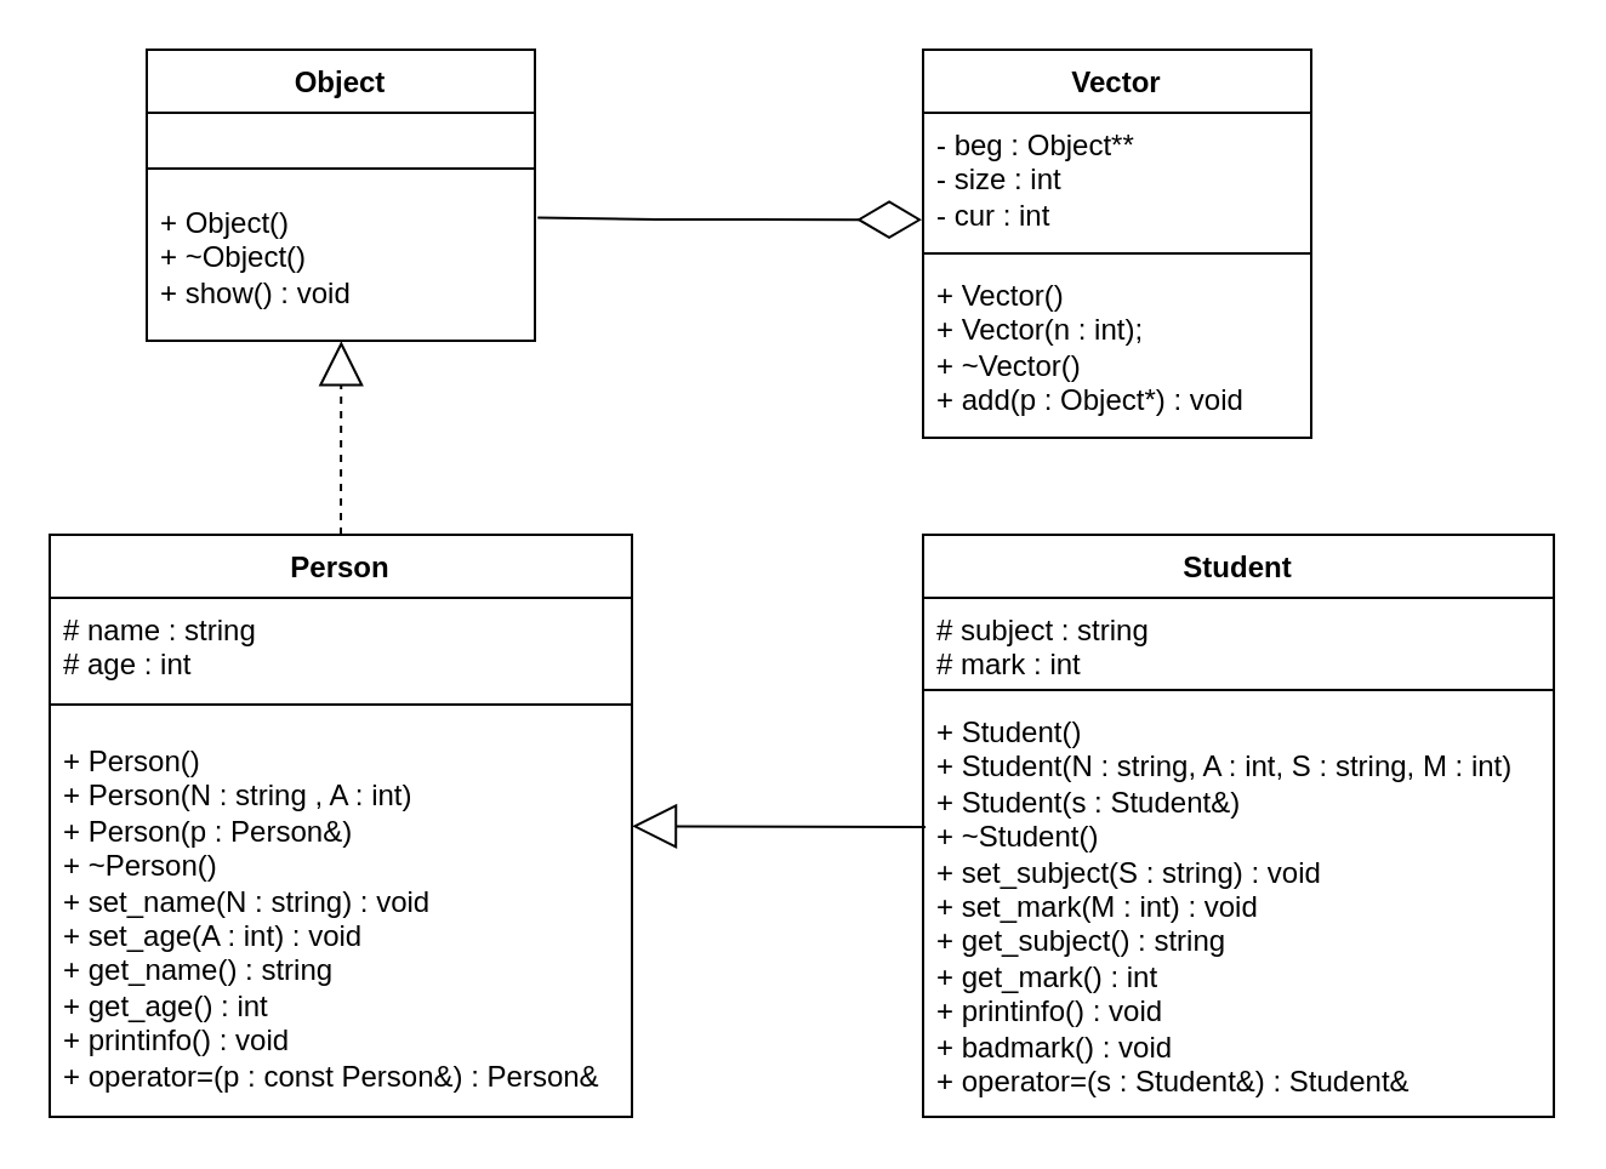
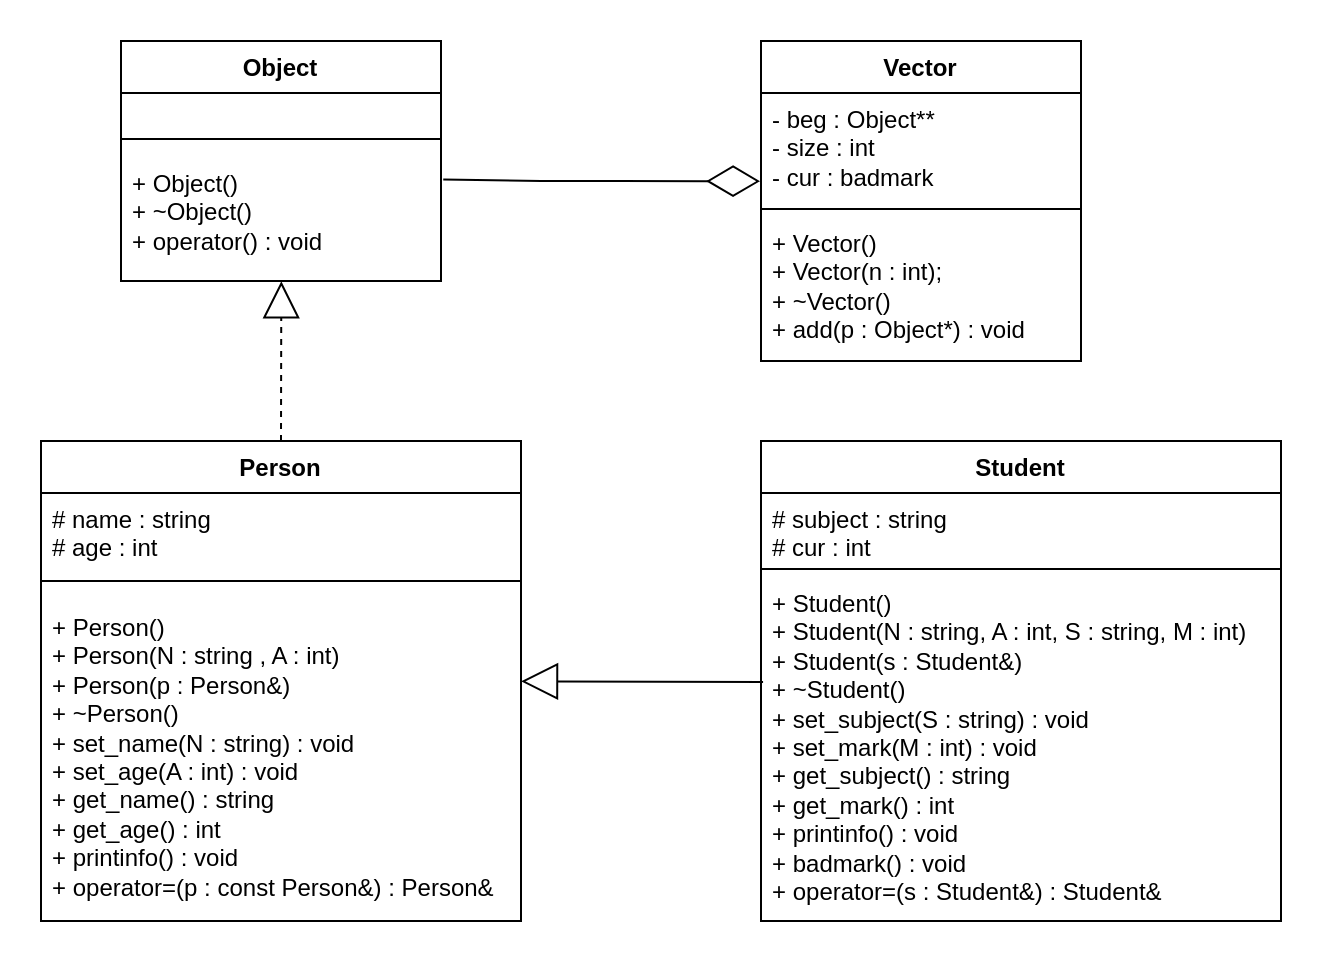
  <mxCell id="0" />
  <mxCell id="1" parent="0" />
  <mxCell id="2" value="Person" style="swimlane;fontStyle=1;align=center;verticalAlign=top;childLayout=stackLayout;horizontal=1;startSize=26;horizontalStack=0;resizeParent=1;resizeParentMax=0;resizeLast=0;collapsible=1;marginBottom=0;whiteSpace=wrap;html=1;" vertex="1" parent="1"><mxGeometry x="20" y="220" width="240" height="240" as="geometry"><mxRectangle x="120" y="40" width="50" height="40" as="alternateBounds" /></mxGeometry></mxCell>
  <mxCell id="3" value="#&amp;nbsp;name : string&lt;div&gt;# age : int&lt;/div&gt;" style="text;strokeColor=none;fillColor=none;align=left;verticalAlign=top;spacingLeft=4;spacingRight=4;overflow=hidden;rotatable=0;points=[[0,0.5],[1,0.5]];portConstraint=eastwest;whiteSpace=wrap;html=1;" vertex="1" parent="2"><mxGeometry y="26" width="240" height="34" as="geometry" /></mxCell>
  <mxCell id="4" value="" style="line;strokeWidth=1;fillColor=none;align=left;verticalAlign=middle;spacingTop=-1;spacingLeft=3;spacingRight=3;rotatable=0;labelPosition=right;points=[];portConstraint=eastwest;strokeColor=inherit;" vertex="1" parent="2"><mxGeometry y="60" width="240" height="20" as="geometry" /></mxCell>
  <mxCell id="5" value="&lt;div&gt;+ Person()&lt;/div&gt;&lt;div&gt;+ Person(N :&amp;nbsp;&lt;span style=&quot;background-color: initial;&quot;&gt;string&lt;/span&gt;&lt;span style=&quot;background-color: initial;&quot;&gt;&amp;nbsp;&lt;/span&gt;&lt;span style=&quot;background-color: initial;&quot;&gt;, A :&amp;nbsp;&lt;/span&gt;&lt;span style=&quot;background-color: initial;&quot;&gt;int&lt;/span&gt;&lt;span style=&quot;background-color: initial;&quot;&gt;)&lt;/span&gt;&lt;/div&gt;&lt;div&gt;+ Person(p :&amp;nbsp;&lt;span style=&quot;background-color: initial;&quot;&gt;Person&amp;amp;&lt;/span&gt;&lt;span style=&quot;background-color: initial;&quot;&gt;)&lt;/span&gt;&lt;/div&gt;&lt;div&gt;+ ~Person()&lt;/div&gt;&lt;div&gt;+ set_name(N :&amp;nbsp;&lt;span style=&quot;background-color: initial;&quot;&gt;string&lt;/span&gt;&lt;span style=&quot;background-color: initial;&quot;&gt;) :&amp;nbsp;&lt;/span&gt;&lt;span style=&quot;background-color: initial;&quot;&gt;void&lt;/span&gt;&lt;span style=&quot;background-color: initial;&quot;&gt;&amp;nbsp;&lt;/span&gt;&lt;/div&gt;&lt;div&gt;+ set_age(A :&amp;nbsp;&lt;span style=&quot;background-color: initial;&quot;&gt;int&lt;/span&gt;&lt;span style=&quot;background-color: initial;&quot;&gt;) :&amp;nbsp;&lt;/span&gt;&lt;span style=&quot;background-color: initial;&quot;&gt;void&lt;/span&gt;&lt;span style=&quot;background-color: initial;&quot;&gt;&amp;nbsp;&lt;/span&gt;&lt;/div&gt;&lt;div&gt;+ get_name() :&amp;nbsp;&lt;span style=&quot;background-color: initial;&quot;&gt;string&lt;/span&gt;&lt;/div&gt;&lt;div&gt;+ get_age() :&amp;nbsp;&lt;span style=&quot;background-color: initial;&quot;&gt;int&lt;/span&gt;&lt;span style=&quot;background-color: initial;&quot;&gt;&amp;nbsp;&lt;/span&gt;&lt;/div&gt;&lt;div&gt;+ printinfo() :&amp;nbsp;&lt;span style=&quot;background-color: initial;&quot;&gt;void&lt;/span&gt;&lt;span style=&quot;background-color: initial;&quot;&gt;&amp;nbsp;&lt;/span&gt;&lt;/div&gt;&lt;div&gt;+ operator=(p : const Person&amp;amp;) :&amp;nbsp;&lt;span style=&quot;background-color: initial;&quot;&gt;Person&amp;amp;&lt;/span&gt;&lt;/div&gt;" style="text;strokeColor=none;fillColor=none;align=left;verticalAlign=top;spacingLeft=4;spacingRight=4;overflow=hidden;rotatable=0;points=[[0,0.5],[1,0.5]];portConstraint=eastwest;whiteSpace=wrap;html=1;" vertex="1" parent="2"><mxGeometry y="80" width="240" height="160" as="geometry" /></mxCell>
  <mxCell id="6" value="Student" style="swimlane;fontStyle=1;align=center;verticalAlign=top;childLayout=stackLayout;horizontal=1;startSize=26;horizontalStack=0;resizeParent=1;resizeParentMax=0;resizeLast=0;collapsible=1;marginBottom=0;whiteSpace=wrap;html=1;" vertex="1" parent="1"><mxGeometry x="380" y="220" width="260" height="240" as="geometry"><mxRectangle x="480" y="40" width="80" height="30" as="alternateBounds" /></mxGeometry></mxCell>
- <mxCell id="7" value="&lt;div&gt;# subject :&amp;nbsp;&lt;span style=&quot;background-color: initial;&quot;&gt;string&lt;/span&gt;&lt;span style=&quot;background-color: initial;&quot;&gt;&amp;nbsp;&lt;/span&gt;&lt;/div&gt;&lt;div&gt;# mark :&amp;nbsp;&lt;span style=&quot;background-color: initial;&quot;&gt;int&lt;/span&gt;&lt;span style=&quot;background-color: initial;&quot;&gt;&amp;nbsp;&lt;/span&gt;&lt;/div&gt;" style="text;strokeColor=none;fillColor=none;align=left;verticalAlign=top;spacingLeft=4;spacingRight=4;overflow=hidden;rotatable=0;points=[[0,0.5],[1,0.5]];portConstraint=eastwest;whiteSpace=wrap;html=1;" vertex="1" parent="6"><mxGeometry y="26" width="260" height="34" as="geometry" /></mxCell>
+ <mxCell id="7" value="&lt;div&gt;# subject :&amp;nbsp;&lt;span style=&quot;background-color: initial;&quot;&gt;string&lt;/span&gt;&lt;span style=&quot;background-color: initial;&quot;&gt;&amp;nbsp;&lt;/span&gt;&lt;/div&gt;&lt;div&gt;# cur :&amp;nbsp;&lt;span style=&quot;background-color: initial;&quot;&gt;int&lt;/span&gt;&lt;span style=&quot;background-color: initial;&quot;&gt;&amp;nbsp;&lt;/span&gt;&lt;/div&gt;" style="text;strokeColor=none;fillColor=none;align=left;verticalAlign=top;spacingLeft=4;spacingRight=4;overflow=hidden;rotatable=0;points=[[0,0.5],[1,0.5]];portConstraint=eastwest;whiteSpace=wrap;html=1;" vertex="1" parent="6"><mxGeometry y="26" width="260" height="34" as="geometry" /></mxCell>
  <mxCell id="8" value="" style="line;strokeWidth=1;fillColor=none;align=left;verticalAlign=middle;spacingTop=-1;spacingLeft=3;spacingRight=3;rotatable=0;labelPosition=right;points=[];portConstraint=eastwest;strokeColor=inherit;" vertex="1" parent="6"><mxGeometry y="60" width="260" height="8" as="geometry" /></mxCell>
  <mxCell id="9" value="&lt;div&gt;+ Student()&lt;/div&gt;&lt;div&gt;+ Student(N :&amp;nbsp;&lt;span style=&quot;background-color: initial;&quot;&gt;string&lt;/span&gt;&lt;span style=&quot;background-color: initial;&quot;&gt;, A :&amp;nbsp;&lt;/span&gt;&lt;span style=&quot;background-color: initial;&quot;&gt;int&lt;/span&gt;&lt;span style=&quot;background-color: initial;&quot;&gt;, S :&amp;nbsp;&lt;/span&gt;&lt;span style=&quot;background-color: initial;&quot;&gt;string&lt;/span&gt;&lt;span style=&quot;background-color: initial;&quot;&gt;, M :&amp;nbsp;&lt;/span&gt;&lt;span style=&quot;background-color: initial;&quot;&gt;int&lt;/span&gt;&lt;span style=&quot;background-color: initial;&quot;&gt;)&lt;/span&gt;&lt;/div&gt;&lt;div&gt;+ Student(s :&amp;nbsp;&lt;span style=&quot;background-color: initial;&quot;&gt;Student&amp;amp;&lt;/span&gt;&lt;span style=&quot;background-color: initial;&quot;&gt;)&lt;/span&gt;&lt;/div&gt;&lt;div&gt;+ ~Student()&lt;/div&gt;&lt;div&gt;+ set_subject(S :&amp;nbsp;&lt;span style=&quot;background-color: initial;&quot;&gt;string&lt;/span&gt;&lt;span style=&quot;background-color: initial;&quot;&gt;) :&amp;nbsp;&lt;/span&gt;&lt;span style=&quot;background-color: initial;&quot;&gt;void&lt;/span&gt;&lt;span style=&quot;background-color: initial;&quot;&gt;&amp;nbsp;&lt;/span&gt;&lt;/div&gt;&lt;div&gt;+ set_mark(M :&amp;nbsp;&lt;span style=&quot;background-color: initial;&quot;&gt;int&lt;/span&gt;&lt;span style=&quot;background-color: initial;&quot;&gt;) :&amp;nbsp;&lt;/span&gt;&lt;span style=&quot;background-color: initial;&quot;&gt;void&lt;/span&gt;&lt;span style=&quot;background-color: initial;&quot;&gt;&amp;nbsp;&lt;/span&gt;&lt;/div&gt;&lt;div&gt;+ get_subject() :&amp;nbsp;&lt;span style=&quot;background-color: initial;&quot;&gt;string&lt;/span&gt;&lt;span style=&quot;background-color: initial;&quot;&gt;&amp;nbsp;&lt;/span&gt;&lt;/div&gt;&lt;div&gt;+ get_mark() :&amp;nbsp;&lt;span style=&quot;background-color: initial;&quot;&gt;int&lt;/span&gt;&lt;span style=&quot;background-color: initial;&quot;&gt;&amp;nbsp;&lt;/span&gt;&lt;/div&gt;&lt;div&gt;+ printinfo() :&amp;nbsp;&lt;span style=&quot;background-color: initial;&quot;&gt;void&lt;/span&gt;&lt;span style=&quot;background-color: initial;&quot;&gt;&amp;nbsp;&lt;/span&gt;&lt;/div&gt;&lt;div&gt;+ badmark() :&amp;nbsp;&lt;span style=&quot;background-color: initial;&quot;&gt;void&lt;/span&gt;&lt;span style=&quot;background-color: initial;&quot;&gt;&amp;nbsp;&lt;/span&gt;&lt;/div&gt;&lt;div&gt;+ operator=(s :&amp;nbsp;&lt;span style=&quot;background-color: initial;&quot;&gt;Student&amp;amp;&lt;/span&gt;&lt;span style=&quot;background-color: initial;&quot;&gt;) :&amp;nbsp;&lt;/span&gt;&lt;span style=&quot;background-color: initial;&quot;&gt;Student&amp;amp;&lt;/span&gt;&lt;/div&gt;" style="text;strokeColor=none;fillColor=none;align=left;verticalAlign=top;spacingLeft=4;spacingRight=4;overflow=hidden;rotatable=0;points=[[0,0.5],[1,0.5]];portConstraint=eastwest;whiteSpace=wrap;html=1;" vertex="1" parent="6"><mxGeometry y="68" width="260" height="172" as="geometry" /></mxCell>
  <mxCell id="10" value="" style="endArrow=block;endSize=16;endFill=0;html=1;rounded=0;exitX=0.004;exitY=0.305;exitDx=0;exitDy=0;exitPerimeter=0;entryX=1;entryY=0.251;entryDx=0;entryDy=0;entryPerimeter=0;" edge="1" parent="1" source="9" target="5"><mxGeometry width="160" relative="1" as="geometry"><mxPoint x="290" y="530" as="sourcePoint" /><mxPoint x="260" y="360" as="targetPoint" /></mxGeometry></mxCell>
  <mxCell id="11" value="Object" style="swimlane;fontStyle=1;align=center;verticalAlign=top;childLayout=stackLayout;horizontal=1;startSize=26;horizontalStack=0;resizeParent=1;resizeParentMax=0;resizeLast=0;collapsible=1;marginBottom=0;whiteSpace=wrap;html=1;" vertex="1" parent="1"><mxGeometry x="60" y="20" width="160" height="120" as="geometry" /></mxCell>
  <mxCell id="12" value="&lt;div&gt;&lt;br&gt;&lt;/div&gt;&lt;div&gt;&lt;br&gt;&lt;/div&gt;" style="text;strokeColor=none;fillColor=none;align=left;verticalAlign=top;spacingLeft=4;spacingRight=4;overflow=hidden;rotatable=0;points=[[0,0.5],[1,0.5]];portConstraint=eastwest;whiteSpace=wrap;html=1;" vertex="1" parent="11"><mxGeometry y="26" width="160" height="14" as="geometry" /></mxCell>
  <mxCell id="13" value="" style="line;strokeWidth=1;fillColor=none;align=left;verticalAlign=middle;spacingTop=-1;spacingLeft=3;spacingRight=3;rotatable=0;labelPosition=right;points=[];portConstraint=eastwest;strokeColor=inherit;" vertex="1" parent="11"><mxGeometry y="40" width="160" height="18" as="geometry" /></mxCell>
- <mxCell id="14" value="+&amp;nbsp;Object()&lt;div&gt;+&amp;nbsp;~Object()&lt;/div&gt;&lt;div&gt;+ show() :&amp;nbsp;&lt;span style=&quot;background-color: initial;&quot;&gt;void&lt;/span&gt;&lt;span style=&quot;background-color: initial;&quot;&gt;&amp;nbsp;&lt;/span&gt;&lt;/div&gt;" style="text;strokeColor=none;fillColor=none;align=left;verticalAlign=top;spacingLeft=4;spacingRight=4;overflow=hidden;rotatable=0;points=[[0,0.5],[1,0.5]];portConstraint=eastwest;whiteSpace=wrap;html=1;" vertex="1" parent="11"><mxGeometry y="58" width="160" height="62" as="geometry" /></mxCell>
+ <mxCell id="14" value="+&amp;nbsp;Object()&lt;div&gt;+&amp;nbsp;~Object()&lt;/div&gt;&lt;div&gt;+ operator() :&amp;nbsp;&lt;span style=&quot;background-color: initial;&quot;&gt;void&lt;/span&gt;&lt;span style=&quot;background-color: initial;&quot;&gt;&amp;nbsp;&lt;/span&gt;&lt;/div&gt;" style="text;strokeColor=none;fillColor=none;align=left;verticalAlign=top;spacingLeft=4;spacingRight=4;overflow=hidden;rotatable=0;points=[[0,0.5],[1,0.5]];portConstraint=eastwest;whiteSpace=wrap;html=1;" vertex="1" parent="11"><mxGeometry y="58" width="160" height="62" as="geometry" /></mxCell>
  <mxCell id="15" value="Vector" style="swimlane;fontStyle=1;align=center;verticalAlign=top;childLayout=stackLayout;horizontal=1;startSize=26;horizontalStack=0;resizeParent=1;resizeParentMax=0;resizeLast=0;collapsible=1;marginBottom=0;whiteSpace=wrap;html=1;" vertex="1" parent="1"><mxGeometry x="380" y="20" width="160" height="160" as="geometry" /></mxCell>
- <mxCell id="16" value="&lt;div&gt;- beg :&amp;nbsp;&lt;span style=&quot;background-color: initial;&quot;&gt;Object**&lt;/span&gt;&lt;span style=&quot;background-color: initial;&quot;&gt;&amp;nbsp;&lt;/span&gt;&lt;/div&gt;&lt;div&gt;- size :&amp;nbsp;&lt;span style=&quot;background-color: initial;&quot;&gt;int&lt;/span&gt;&lt;span style=&quot;background-color: initial;&quot;&gt;&amp;nbsp;&lt;/span&gt;&lt;/div&gt;&lt;div&gt;- cur :&amp;nbsp;&lt;span style=&quot;background-color: initial;&quot;&gt;int&lt;/span&gt;&lt;span style=&quot;background-color: initial;&quot;&gt;&amp;nbsp;&lt;/span&gt;&lt;/div&gt;" style="text;strokeColor=none;fillColor=none;align=left;verticalAlign=top;spacingLeft=4;spacingRight=4;overflow=hidden;rotatable=0;points=[[0,0.5],[1,0.5]];portConstraint=eastwest;whiteSpace=wrap;html=1;" vertex="1" parent="15"><mxGeometry y="26" width="160" height="54" as="geometry" /></mxCell>
+ <mxCell id="16" value="&lt;div&gt;- beg :&amp;nbsp;&lt;span style=&quot;background-color: initial;&quot;&gt;Object**&lt;/span&gt;&lt;span style=&quot;background-color: initial;&quot;&gt;&amp;nbsp;&lt;/span&gt;&lt;/div&gt;&lt;div&gt;- size :&amp;nbsp;&lt;span style=&quot;background-color: initial;&quot;&gt;int&lt;/span&gt;&lt;span style=&quot;background-color: initial;&quot;&gt;&amp;nbsp;&lt;/span&gt;&lt;/div&gt;&lt;div&gt;- cur :&amp;nbsp;&lt;span style=&quot;background-color: initial;&quot;&gt;badmark&lt;/span&gt;&lt;span style=&quot;background-color: initial;&quot;&gt;&amp;nbsp;&lt;/span&gt;&lt;/div&gt;" style="text;strokeColor=none;fillColor=none;align=left;verticalAlign=top;spacingLeft=4;spacingRight=4;overflow=hidden;rotatable=0;points=[[0,0.5],[1,0.5]];portConstraint=eastwest;whiteSpace=wrap;html=1;" vertex="1" parent="15"><mxGeometry y="26" width="160" height="54" as="geometry" /></mxCell>
  <mxCell id="17" value="" style="line;strokeWidth=1;fillColor=none;align=left;verticalAlign=middle;spacingTop=-1;spacingLeft=3;spacingRight=3;rotatable=0;labelPosition=right;points=[];portConstraint=eastwest;strokeColor=inherit;" vertex="1" parent="15"><mxGeometry y="80" width="160" height="8" as="geometry" /></mxCell>
  <mxCell id="18" value="&lt;div&gt;+ Vector()&lt;/div&gt;&lt;div&gt;+ Vector(n :&amp;nbsp;&lt;span style=&quot;background-color: initial;&quot;&gt;int&lt;/span&gt;&lt;span style=&quot;background-color: initial;&quot;&gt;);&lt;/span&gt;&lt;/div&gt;&lt;div&gt;+ ~Vector()&lt;/div&gt;&lt;div&gt;+ add(p :&amp;nbsp;&lt;span style=&quot;background-color: initial;&quot;&gt;Object*&lt;/span&gt;&lt;span style=&quot;background-color: initial;&quot;&gt;) :&amp;nbsp;&lt;/span&gt;&lt;span style=&quot;background-color: initial;&quot;&gt;void&lt;/span&gt;&lt;span style=&quot;background-color: initial;&quot;&gt;&amp;nbsp;&lt;/span&gt;&lt;/div&gt;" style="text;strokeColor=none;fillColor=none;align=left;verticalAlign=top;spacingLeft=4;spacingRight=4;overflow=hidden;rotatable=0;points=[[0,0.5],[1,0.5]];portConstraint=eastwest;whiteSpace=wrap;html=1;" vertex="1" parent="15"><mxGeometry y="88" width="160" height="72" as="geometry" /></mxCell>
  <mxCell id="19" value="" style="endArrow=block;endSize=16;endFill=0;html=1;rounded=0;exitX=0.5;exitY=0;exitDx=0;exitDy=0;entryX=0.501;entryY=1.002;entryDx=0;entryDy=0;entryPerimeter=0;dashed=1;" edge="1" parent="1" source="2" target="14"><mxGeometry width="160" relative="1" as="geometry"><mxPoint x="241" y="190" as="sourcePoint" /><mxPoint x="120" y="190" as="targetPoint" /></mxGeometry></mxCell>
  <mxCell id="20" value="" style="endArrow=diamondThin;endFill=0;endSize=24;html=1;rounded=0;exitX=1.007;exitY=0.181;exitDx=0;exitDy=0;exitPerimeter=0;entryX=-0.003;entryY=0.817;entryDx=0;entryDy=0;entryPerimeter=0;" edge="1" parent="1" source="14" target="16"><mxGeometry width="160" relative="1" as="geometry"><mxPoint x="230" y="90" as="sourcePoint" /><mxPoint x="370" y="90" as="targetPoint" /><Array as="points"><mxPoint x="270" y="90" /><mxPoint x="310" y="90" /></Array></mxGeometry></mxCell>
